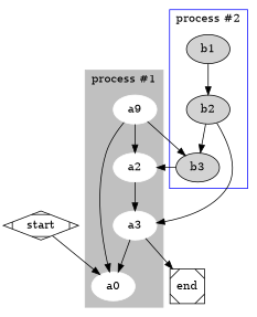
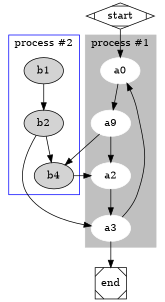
  digraph {
    node [style=filled]
    a0 [color=white]
    n2 [color=white label=a9]
    a2 [color=white]
    a3 [color=white]
    b1
    b2
-   b3
+   b3 [label=b4]
    end [shape=Msquare style=""]
    start [shape=Mdiamond style=""]
    subgraph cluster_1 {
      color=grey
      label="process #1"
      style=filled
      a0
      n2
      a2
      a3
    }
    subgraph cluster_2 {
      color=blue
      label="process #2"
      b1
      b2
      b3
    }
-   n2 -> a0
+   a0 -> n2
    n2 -> a2
    n2 -> b3
    a2 -> a3
    a3 -> a0
    a3 -> end
    b1 -> b2
    b2 -> a3
    b2 -> b3
    b3 -> a2
    start -> a0
  }
